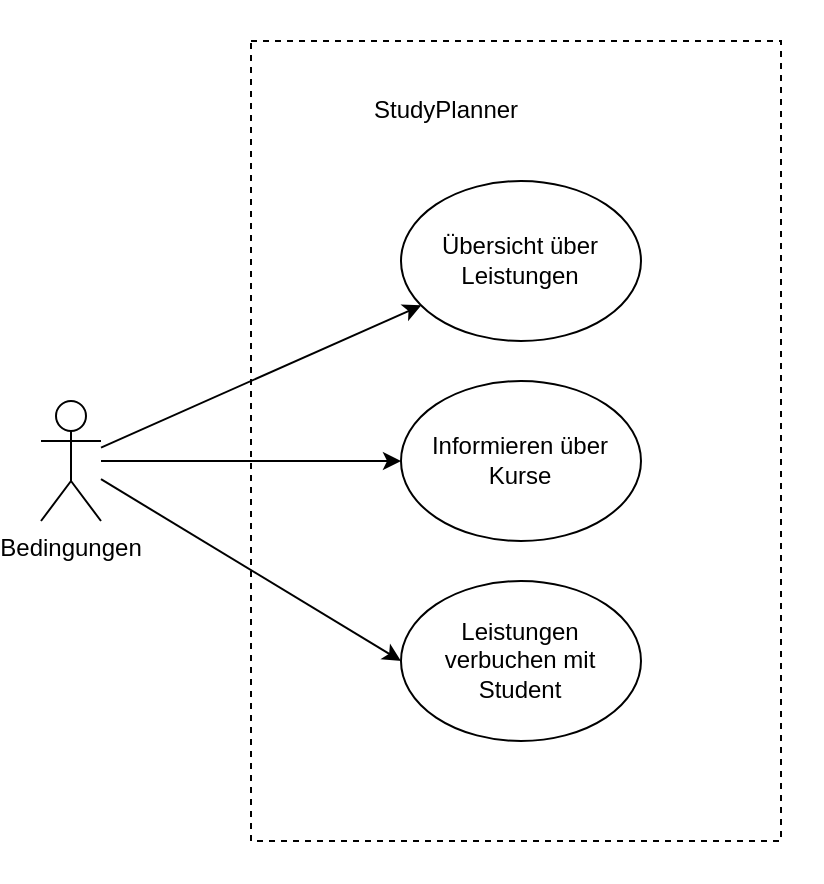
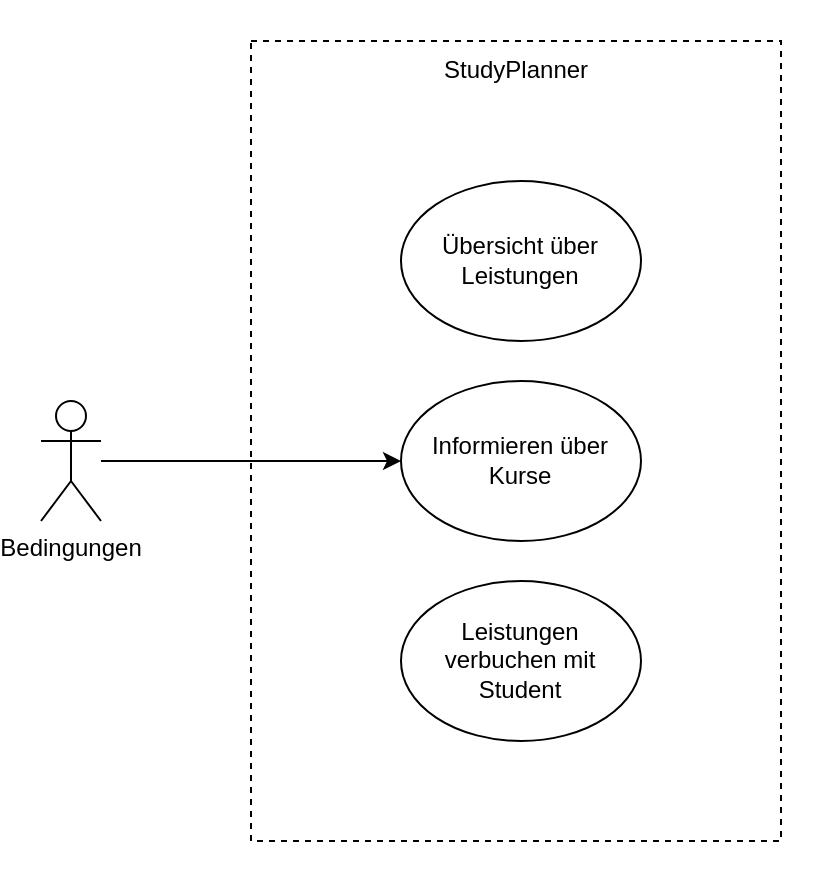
  <mxCell id="0" />
  <mxCell id="1" parent="0" />
  <mxCell id="2" value="" style="rounded=0;whiteSpace=wrap;html=1;dashed=1;" parent="1" vertex="1"><mxGeometry x="125" y="20" width="265" height="400" as="geometry" /></mxCell>
- <mxCell id="3" style="edgeStyle=none;html=1;" parent="1" source="6" target="7" edge="1"><mxGeometry relative="1" as="geometry" /></mxCell>
  <mxCell id="4" style="edgeStyle=none;html=1;" parent="1" source="6" target="9" edge="1"><mxGeometry relative="1" as="geometry" /></mxCell>
- <mxCell id="5" style="edgeStyle=none;html=1;entryX=0;entryY=0.5;entryDx=0;entryDy=0;" parent="1" source="6" target="10" edge="1"><mxGeometry relative="1" as="geometry" /></mxCell>
  <mxCell id="6" value="Bedingungen" style="shape=umlActor;verticalLabelPosition=bottom;verticalAlign=top;html=1;outlineConnect=0;" parent="1" vertex="1"><mxGeometry x="20" y="200" width="30" height="60" as="geometry" /></mxCell>
  <mxCell id="7" value="Übersicht über Leistungen" style="ellipse;whiteSpace=wrap;html=1;" parent="1" vertex="1"><mxGeometry x="200" y="90" width="120" height="80" as="geometry" /></mxCell>
- <mxCell id="8" value="StudyPlanner" style="text;html=1;strokeColor=none;fillColor=none;align=center;verticalAlign=middle;whiteSpace=wrap;rounded=0;dashed=1;" parent="1" vertex="1"><mxGeometry x="192.5" y="40" width="60" height="30" as="geometry" /></mxCell>
+ <mxCell id="8" value="StudyPlanner" style="text;html=1;strokeColor=none;fillColor=none;align=center;verticalAlign=middle;whiteSpace=wrap;rounded=0;dashed=1;" parent="1" vertex="1"><mxGeometry x="227.5" y="20" width="60" height="30" as="geometry" /></mxCell>
  <mxCell id="9" value="Informieren über Kurse" style="ellipse;whiteSpace=wrap;html=1;" parent="1" vertex="1"><mxGeometry x="200" y="190" width="120" height="80" as="geometry" /></mxCell>
  <mxCell id="10" value="Leistungen verbuchen mit Student" style="ellipse;whiteSpace=wrap;html=1;" parent="1" vertex="1"><mxGeometry x="200" y="290" width="120" height="80" as="geometry" /></mxCell>
